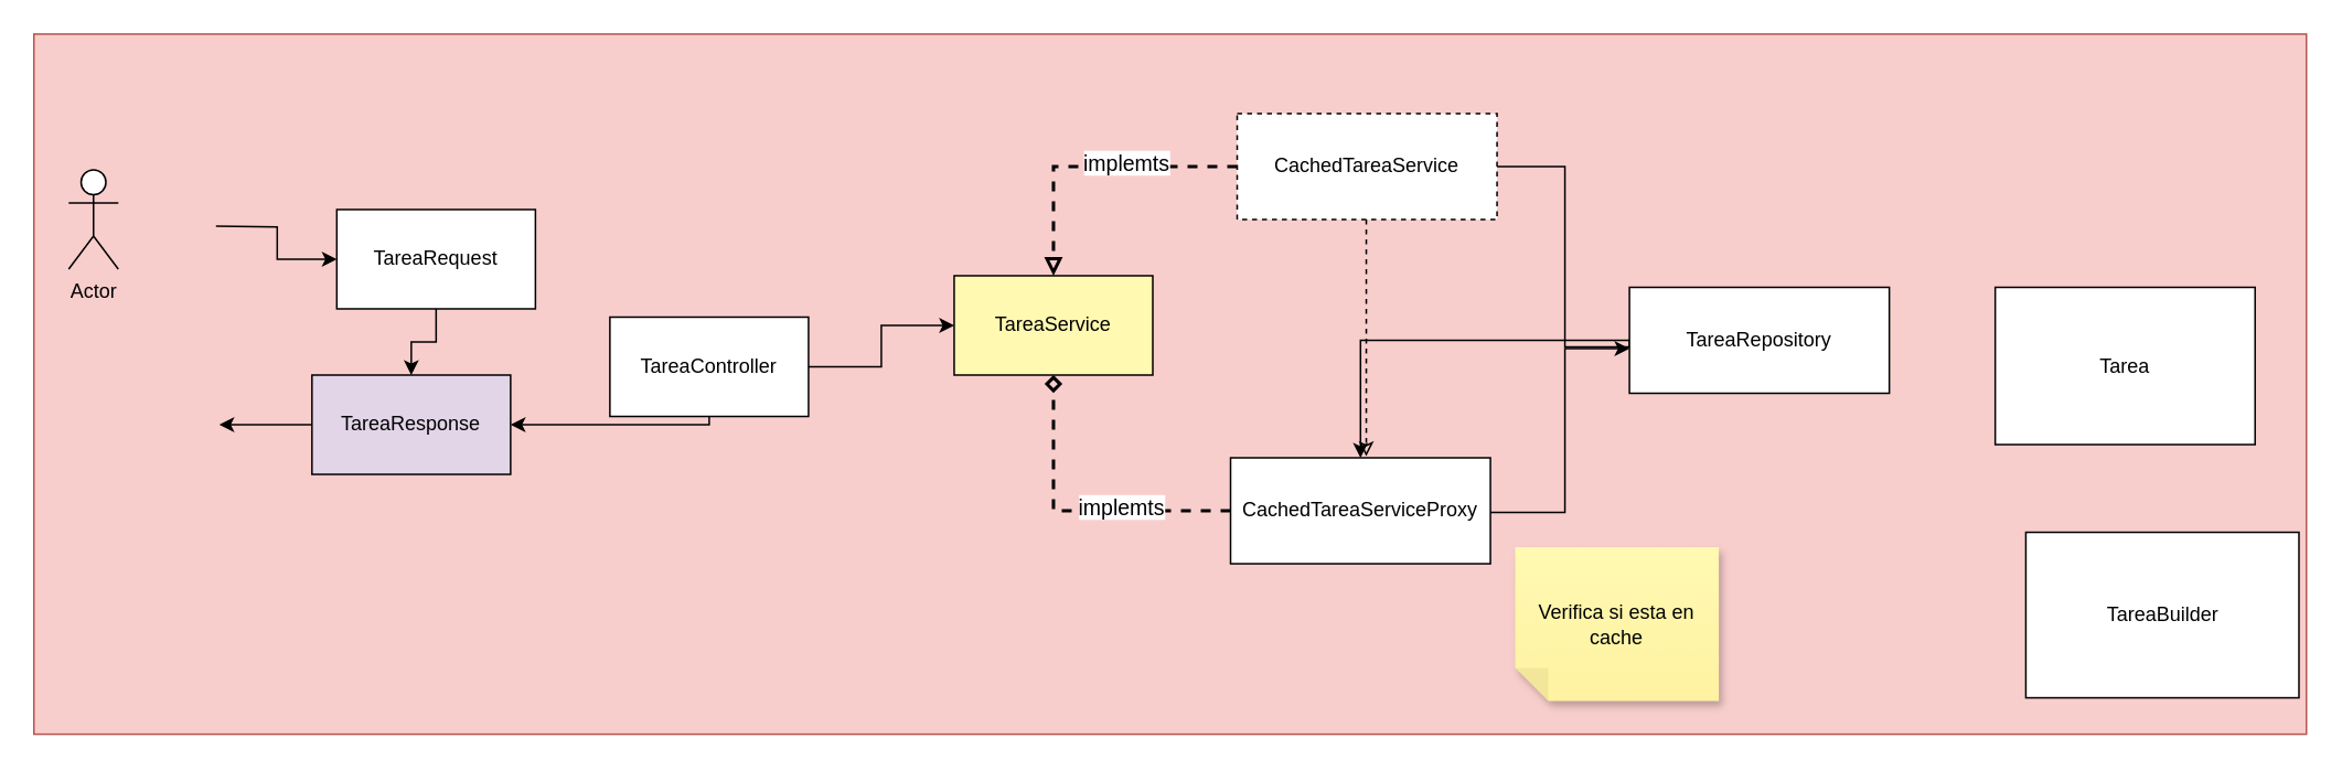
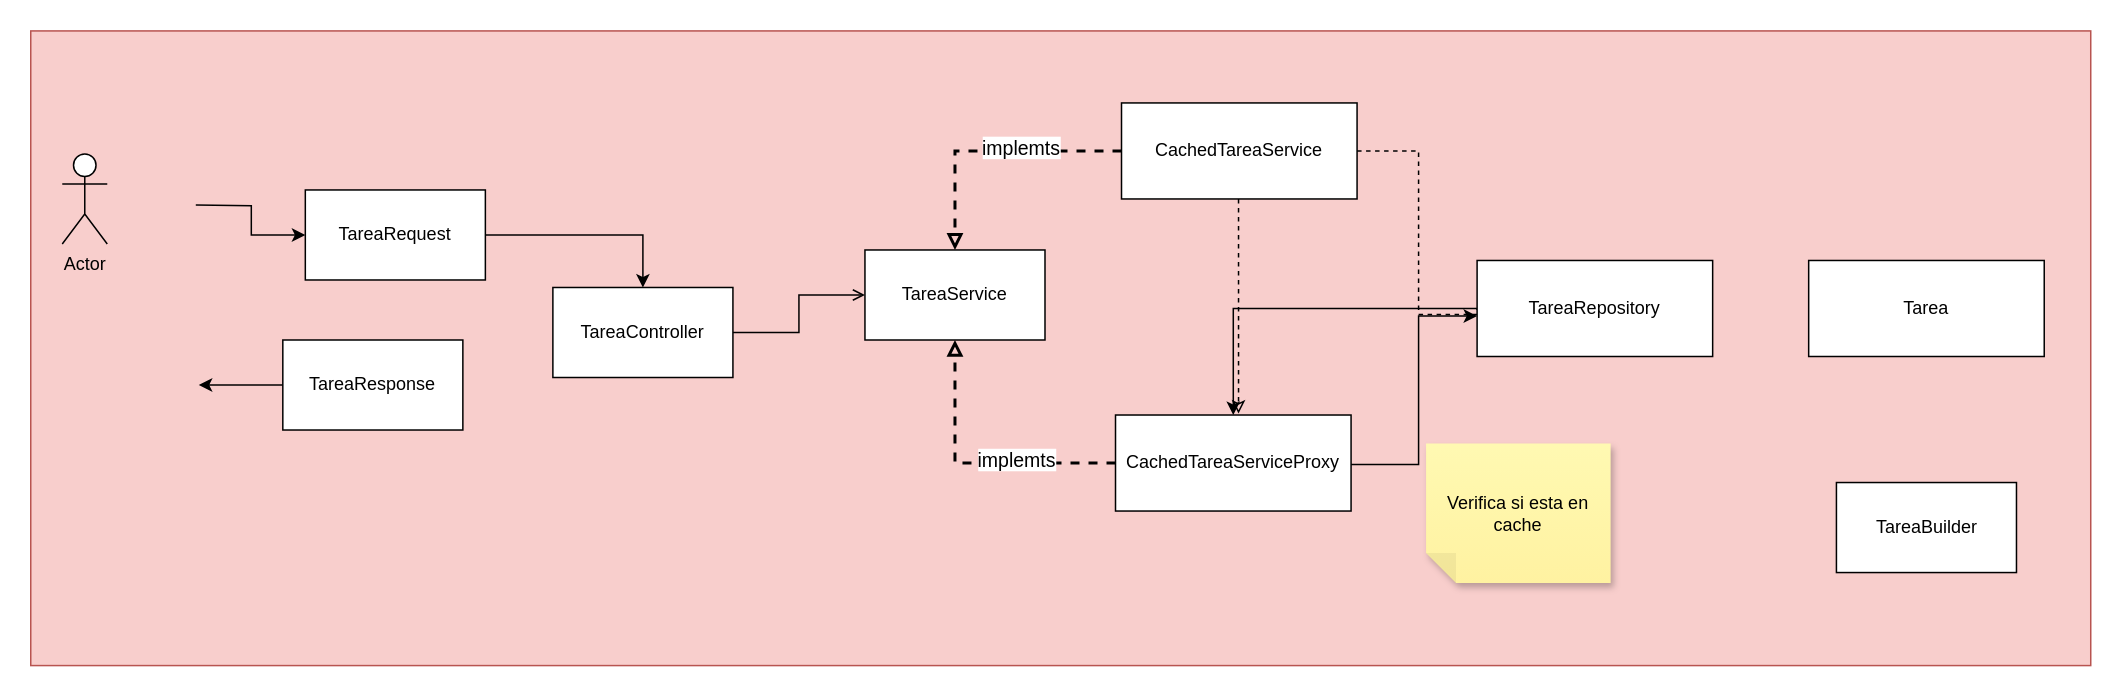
  <mxCell id="0" />
  <mxCell id="1" parent="0" />
  <mxCell id="2" value="" style="rounded=0;whiteSpace=wrap;html=1;fillStyle=solid;strokeColor=#b85450;fillColor=#f8cecc;" vertex="1" parent="1"><mxGeometry x="20" y="20" width="1373" height="423" as="geometry" /></mxCell>
- <mxCell id="3" style="edgeStyle=orthogonalEdgeStyle;rounded=0;orthogonalLoop=1;jettySize=auto;html=1;" edge="1" parent="1" source="5" target="9"><mxGeometry relative="1" as="geometry"><Array as="points"><mxPoint x="428" y="256" /></Array></mxGeometry></mxCell>
- <mxCell id="4" style="edgeStyle=orthogonalEdgeStyle;rounded=0;orthogonalLoop=1;jettySize=auto;html=1;" edge="1" parent="1" source="5" target="10"><mxGeometry relative="1" as="geometry" /></mxCell>
+ <mxCell id="4" style="edgeStyle=orthogonalEdgeStyle;rounded=0;orthogonalLoop=1;jettySize=auto;html=1;endArrow=open;" edge="1" parent="1" source="5" target="10"><mxGeometry relative="1" as="geometry" /></mxCell>
  <mxCell id="5" value="TareaController" style="rounded=0;whiteSpace=wrap;html=1;" vertex="1" parent="1"><mxGeometry x="368" y="191" width="120" height="60" as="geometry" /></mxCell>
- <mxCell id="6" style="edgeStyle=orthogonalEdgeStyle;rounded=0;orthogonalLoop=1;jettySize=auto;html=1;" edge="1" parent="1" source="7" target="9"><mxGeometry relative="1" as="geometry" /></mxCell>
+ <mxCell id="6" style="edgeStyle=orthogonalEdgeStyle;rounded=0;orthogonalLoop=1;jettySize=auto;html=1;entryX=0.5;entryY=0;entryDx=0;entryDy=0;" edge="1" parent="1" source="7" target="5"><mxGeometry relative="1" as="geometry" /></mxCell>
  <mxCell id="7" value="TareaRequest" style="rounded=0;whiteSpace=wrap;html=1;" vertex="1" parent="1"><mxGeometry x="203" y="126" width="120" height="60" as="geometry" /></mxCell>
  <mxCell id="8" style="edgeStyle=orthogonalEdgeStyle;rounded=0;orthogonalLoop=1;jettySize=auto;html=1;" edge="1" parent="1" source="9"><mxGeometry relative="1" as="geometry"><mxPoint x="132" y="256" as="targetPoint" /></mxGeometry></mxCell>
- <mxCell id="9" value="TareaResponse" style="rounded=0;whiteSpace=wrap;html=1;fillColor=#e1d5e7;" vertex="1" parent="1"><mxGeometry x="188" y="226" width="120" height="60" as="geometry" /></mxCell>
- <mxCell id="10" value="TareaService" style="rounded=0;whiteSpace=wrap;html=1;fillColor=#fff9b2;" vertex="1" parent="1"><mxGeometry x="576" y="166" width="120" height="60" as="geometry" /></mxCell>
+ <mxCell id="9" value="TareaResponse" style="rounded=0;whiteSpace=wrap;html=1;" vertex="1" parent="1"><mxGeometry x="188" y="226" width="120" height="60" as="geometry" /></mxCell>
+ <mxCell id="10" value="TareaService" style="rounded=0;whiteSpace=wrap;html=1;" vertex="1" parent="1"><mxGeometry x="576" y="166" width="120" height="60" as="geometry" /></mxCell>
  <mxCell id="11" style="edgeStyle=orthogonalEdgeStyle;rounded=0;orthogonalLoop=1;jettySize=auto;html=1;strokeWidth=2;dashed=1;endArrow=block;endFill=0;" edge="1" parent="1" source="15" target="10"><mxGeometry relative="1" as="geometry" /></mxCell>
  <mxCell id="12" value="&lt;font style=&quot;font-size: 13px;&quot;&gt;implemts&lt;/font&gt;" style="edgeLabel;html=1;align=center;verticalAlign=middle;resizable=0;points=[];" vertex="1" connectable="0" parent="11"><mxGeometry x="-0.074" y="1" relative="1" as="geometry"><mxPoint x="14" y="-4" as="offset" /></mxGeometry></mxCell>
  <mxCell id="13" style="edgeStyle=orthogonalEdgeStyle;rounded=0;orthogonalLoop=1;jettySize=auto;html=1;dashed=1;endArrow=classic;endFill=0;" edge="1" parent="1" source="15"><mxGeometry relative="1" as="geometry"><mxPoint x="825" y="275" as="targetPoint" /></mxGeometry></mxCell>
- <mxCell id="14" style="edgeStyle=orthogonalEdgeStyle;rounded=0;orthogonalLoop=1;jettySize=auto;html=1;entryX=0;entryY=0.5;entryDx=0;entryDy=0;endArrow=none;startFill=0;" edge="1" parent="1" source="15" target="21"><mxGeometry relative="1" as="geometry"><Array as="points"><mxPoint x="945" y="100" /><mxPoint x="945" y="209" /><mxPoint x="984" y="209" /></Array></mxGeometry></mxCell>
- <mxCell id="15" value="CachedTareaService" style="rounded=0;whiteSpace=wrap;html=1;dashed=1;" vertex="1" parent="1"><mxGeometry x="747" y="68" width="157" height="64" as="geometry" /></mxCell>
- <mxCell id="16" style="edgeStyle=orthogonalEdgeStyle;rounded=0;orthogonalLoop=1;jettySize=auto;html=1;strokeWidth=2;dashed=1;endArrow=diamond;endFill=0;" edge="1" parent="1" source="19" target="10"><mxGeometry relative="1" as="geometry" /></mxCell>
+ <mxCell id="14" style="edgeStyle=orthogonalEdgeStyle;rounded=0;orthogonalLoop=1;jettySize=auto;html=1;entryX=0;entryY=0.5;entryDx=0;entryDy=0;endArrow=none;startFill=0;dashed=1;" edge="1" parent="1" source="15" target="21"><mxGeometry relative="1" as="geometry"><Array as="points"><mxPoint x="945" y="100" /><mxPoint x="945" y="209" /><mxPoint x="984" y="209" /></Array></mxGeometry></mxCell>
+ <mxCell id="15" value="CachedTareaService" style="rounded=0;whiteSpace=wrap;html=1;" vertex="1" parent="1"><mxGeometry x="747" y="68" width="157" height="64" as="geometry" /></mxCell>
+ <mxCell id="16" style="edgeStyle=orthogonalEdgeStyle;rounded=0;orthogonalLoop=1;jettySize=auto;html=1;strokeWidth=2;dashed=1;endArrow=block;endFill=0;" edge="1" parent="1" source="19" target="10"><mxGeometry relative="1" as="geometry" /></mxCell>
  <mxCell id="17" value="&lt;span style=&quot;font-size: 13px;&quot;&gt;implemts&lt;/span&gt;" style="edgeLabel;html=1;align=center;verticalAlign=middle;resizable=0;points=[];" vertex="1" connectable="0" parent="16"><mxGeometry x="-0.225" y="-5" relative="1" as="geometry"><mxPoint x="6" y="2" as="offset" /></mxGeometry></mxCell>
  <mxCell id="18" style="edgeStyle=orthogonalEdgeStyle;rounded=0;orthogonalLoop=1;jettySize=auto;html=1;" edge="1" parent="1"><mxGeometry relative="1" as="geometry"><mxPoint x="900" y="309" as="sourcePoint" /><mxPoint x="984" y="210" as="targetPoint" /><Array as="points"><mxPoint x="945" y="309" /><mxPoint x="945" y="210" /></Array></mxGeometry></mxCell>
  <mxCell id="19" value="CachedTareaServiceProxy" style="rounded=0;whiteSpace=wrap;html=1;" vertex="1" parent="1"><mxGeometry x="743" y="276" width="157" height="64" as="geometry" /></mxCell>
  <mxCell id="20" style="edgeStyle=orthogonalEdgeStyle;rounded=0;orthogonalLoop=1;jettySize=auto;html=1;" edge="1" parent="1" source="21" target="19"><mxGeometry relative="1" as="geometry" /></mxCell>
  <mxCell id="21" value="TareaRepository" style="rounded=0;whiteSpace=wrap;html=1;" vertex="1" parent="1"><mxGeometry x="984" y="173" width="157" height="64" as="geometry" /></mxCell>
- <mxCell id="22" value="Tarea" style="rounded=0;whiteSpace=wrap;html=1;" vertex="1" parent="1"><mxGeometry x="1205" y="173" width="157" height="95" as="geometry" /></mxCell>
+ <mxCell id="22" value="Tarea" style="rounded=0;whiteSpace=wrap;html=1;" vertex="1" parent="1"><mxGeometry x="1205" y="173" width="157" height="64" as="geometry" /></mxCell>
  <mxCell id="23" style="edgeStyle=orthogonalEdgeStyle;rounded=0;orthogonalLoop=1;jettySize=auto;html=1;entryX=0;entryY=0.5;entryDx=0;entryDy=0;" edge="1" parent="1" target="7"><mxGeometry relative="1" as="geometry"><mxPoint x="182" y="135.72" as="targetPoint" /><mxPoint x="130" y="136" as="sourcePoint" /><Array as="points" /></mxGeometry></mxCell>
  <mxCell id="24" value="Actor" style="shape=umlActor;verticalLabelPosition=bottom;verticalAlign=top;html=1;outlineConnect=0;" vertex="1" parent="1"><mxGeometry x="41" y="102" width="30" height="60" as="geometry" /></mxCell>
- <mxCell id="25" value="TareaBuilder" style="rounded=0;whiteSpace=wrap;html=1;" vertex="1" parent="1"><mxGeometry x="1223.5" y="321" width="165" height="100" as="geometry" /></mxCell>
- <mxCell id="26" value="Verifica si esta en &lt;br&gt;cache" style="shape=note;whiteSpace=wrap;html=1;backgroundOutline=1;fontColor=#000000;darkOpacity=0.05;fillColor=#FFF9B2;strokeColor=none;fillStyle=solid;direction=west;gradientDirection=north;gradientColor=#FFF2A1;shadow=1;size=20;pointerEvents=1;" vertex="1" parent="1"><mxGeometry x="915" y="330" width="123" height="93" as="geometry" /></mxCell>
+ <mxCell id="25" value="TareaBuilder" style="rounded=0;whiteSpace=wrap;html=1;" vertex="1" parent="1"><mxGeometry x="1223.5" y="321" width="120" height="60" as="geometry" /></mxCell>
+ <mxCell id="26" value="Verifica si esta en &lt;br&gt;cache" style="shape=note;whiteSpace=wrap;html=1;backgroundOutline=1;fontColor=#000000;darkOpacity=0.05;fillColor=#FFF9B2;strokeColor=none;fillStyle=solid;direction=west;gradientDirection=north;gradientColor=#FFF2A1;shadow=1;size=20;pointerEvents=1;" vertex="1" parent="1"><mxGeometry x="950" y="295" width="123" height="93" as="geometry" /></mxCell>
